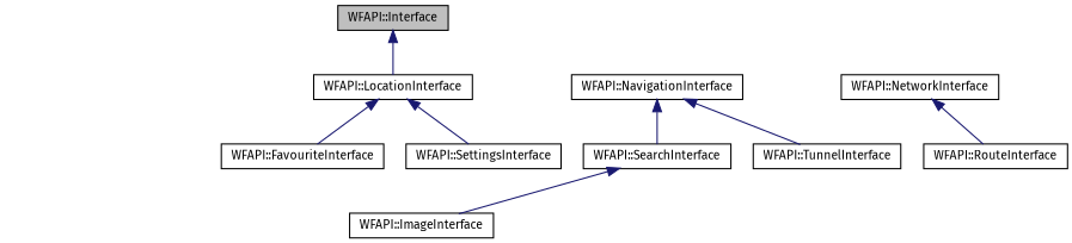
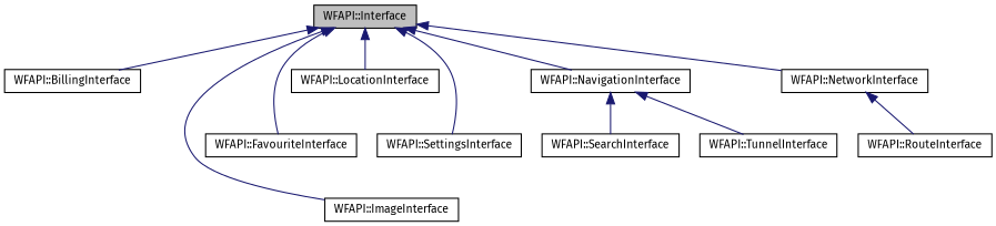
  digraph {
    fontname="Fira Sans"
    node [color=black fillcolor=white fontname="Fira Sans" fontsize=10 shape=record style=filled]
    edge [color=midnightblue dir=back fontname="Fira Sans" fontsize=10 labelfontname="FreeSans.ttf" labelfontsize=10 style=solid]
    n1 [fillcolor=grey75 fontcolor=black height=0.2 label="WFAPI::Interface" width=0.4]
+   n2 [height=0.2 label="WFAPI::BillingInterface" width=0.4]
    n3 [height=0.2 label="WFAPI::FavouriteInterface" width=0.4]
    n4 [height=0.2 label="WFAPI::ImageInterface" width=0.4]
    n5 [height=0.2 label="WFAPI::LocationInterface" width=0.4]
    n6 [height=0.2 label="WFAPI::NavigationInterface" width=0.4]
    n7 [height=0.2 label="WFAPI::NetworkInterface" width=0.4]
    n8 [height=0.2 label="WFAPI::SettingsInterface" width=0.4]
    n9 [height=0.2 label="WFAPI::SearchInterface" width=0.4]
    n10 [height=0.2 label="WFAPI::TunnelInterface" width=0.4]
    n11 [height=0.2 label="WFAPI::RouteInterface" width=0.4]
-   n5 -> n3
-   n9 -> n4
+   n1 -> n2
+   n1 -> n3
+   n1 -> n4
    n1 -> n5
-   n5 -> n8
+   n1 -> n6
+   n1 -> n7
+   n1 -> n8
    n6 -> n9
    n6 -> n10
    n7 -> n11
  }
